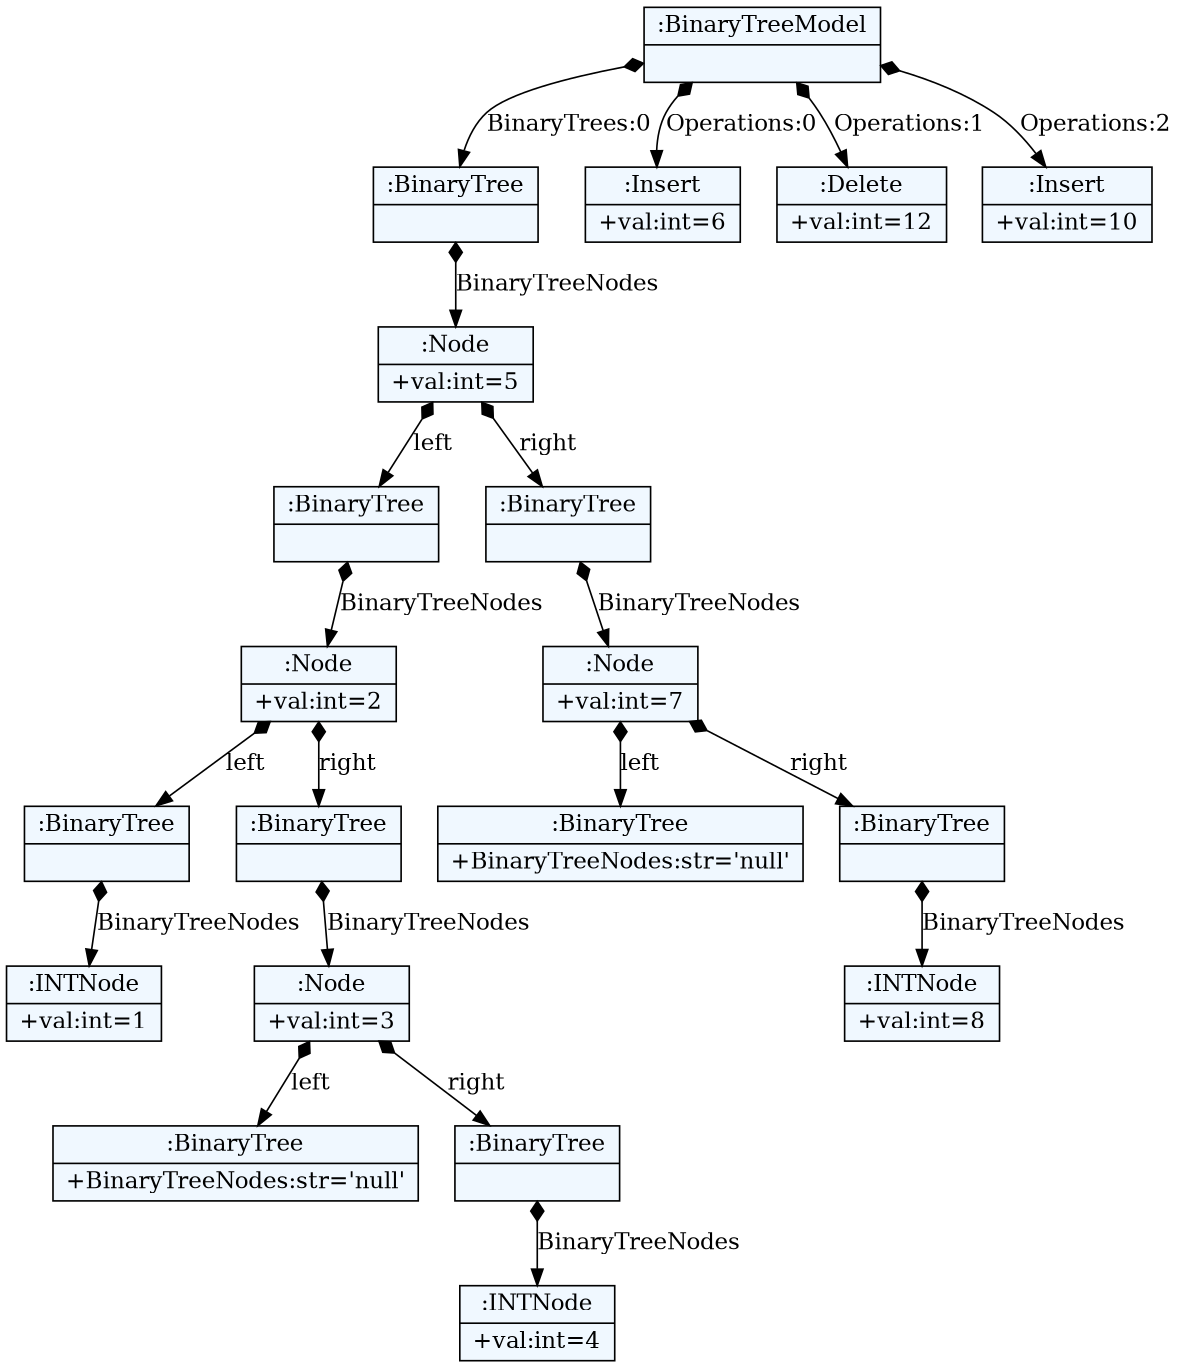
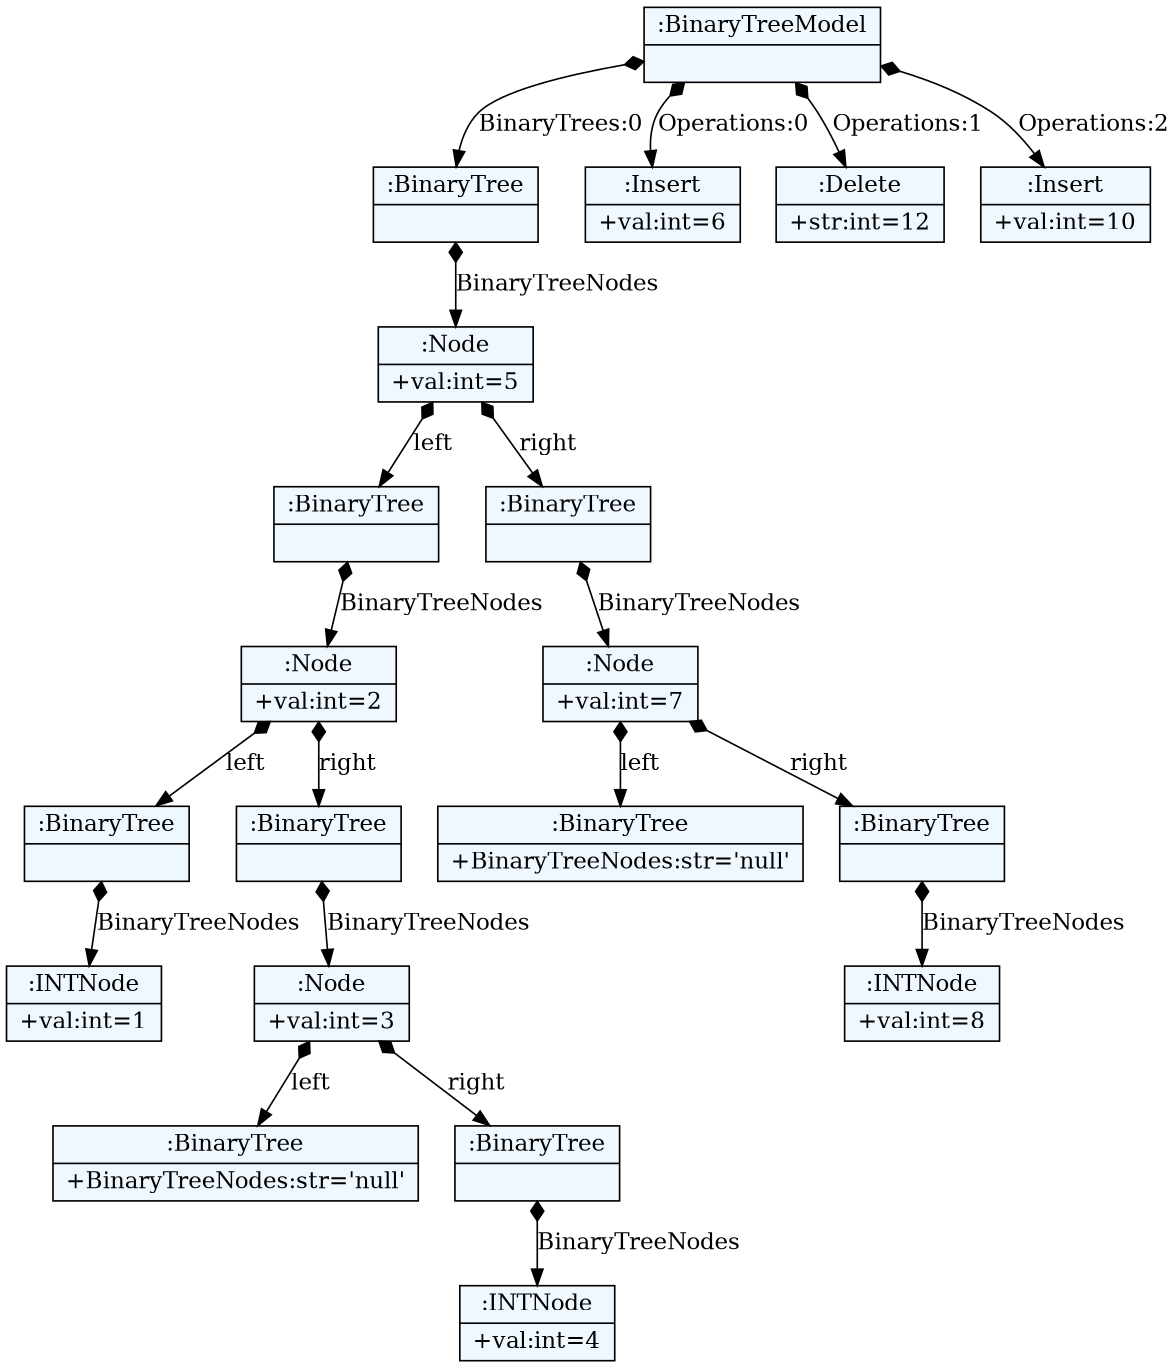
  digraph {
    fontname="Bitstream Vera Sans"
    fontsize=8
    nodesep=0.3
    node [fillcolor=aliceblue shape=record style=filled]
    edge [arrowtail=diamond dir=both]
    n1 [label="{:BinaryTreeModel|}"]
    n2 [label="{:BinaryTree|}"]
    n3 [label="{:Insert|+val:int=6\l}"]
-   n4 [label="{:Delete|+val:int=12\l}"]
+   n4 [label="{:Delete|+str:int=12\l}"]
    n5 [label="{:Insert|+val:int=10\l}"]
    n6 [label="{:Node|+val:int=5\l}"]
    n7 [label="{:BinaryTree|}"]
    n8 [label="{:BinaryTree|}"]
    n9 [label="{:Node|+val:int=2\l}"]
    n10 [label="{:BinaryTree|}"]
    n11 [label="{:BinaryTree|}"]
    n12 [label="{:INTNode|+val:int=1\l}"]
    n13 [label="{:Node|+val:int=3\l}"]
    n14 [label="{:BinaryTree|+BinaryTreeNodes:str='null'\l}"]
    n15 [label="{:BinaryTree|}"]
    n16 [label="{:INTNode|+val:int=4\l}"]
    n17 [label="{:Node|+val:int=7\l}"]
    n18 [label="{:BinaryTree|+BinaryTreeNodes:str='null'\l}"]
    n19 [label="{:BinaryTree|}"]
    n20 [label="{:INTNode|+val:int=8\l}"]
    n1 -> n2 [label="BinaryTrees:0"]
    n1 -> n3 [label="Operations:0"]
    n1 -> n4 [label="Operations:1"]
    n1 -> n5 [label="Operations:2"]
    n2 -> n6 [label=BinaryTreeNodes]
    n6 -> n7 [label=left]
    n6 -> n8 [label=right]
    n7 -> n9 [label=BinaryTreeNodes]
    n8 -> n17 [label=BinaryTreeNodes]
    n9 -> n10 [label=left]
    n9 -> n11 [label=right]
    n10 -> n12 [label=BinaryTreeNodes]
    n11 -> n13 [label=BinaryTreeNodes]
    n13 -> n14 [label=left]
    n13 -> n15 [label=right]
    n15 -> n16 [label=BinaryTreeNodes]
    n17 -> n18 [label=left]
    n17 -> n19 [label=right]
    n19 -> n20 [label=BinaryTreeNodes]
  }
